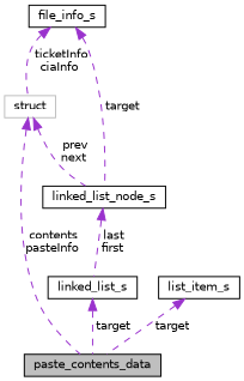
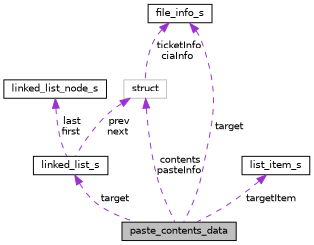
  digraph {
    node [color=black fillcolor=white fontname=Helvetica fontsize=10 shape=record style=filled]
    edge [color=darkorchid3 dir=back fontname=Helvetica fontsize=10 labelfontname=Helvetica labelfontsize=10 style=dashed]
    n1 [fillcolor=grey75 fontcolor=black height=0.2 label=paste_contents_data width=0.4]
    n2 [color=grey75 height=0.2 label=struct width=0.4]
    n3 [height=0.2 label=linked_list_node_s width=0.4]
    n4 [height=0.2 label=file_info_s width=0.4]
    n5 [height=0.2 label=linked_list_s width=0.4]
    n6 [height=0.2 label=list_item_s width=0.4]
    n2 -> n1 [label=" contents\npasteInfo"]
-   n2 -> n3 [label=" prev\nnext"]
+   n2 -> n5 [label=" prev\nnext"]
    n3 -> n5 [label=" last\nfirst"]
-   n4 -> n3 [label=" target"]
+   n4 -> n1 [label=" target"]
    n4 -> n2 [label=" ticketInfo\nciaInfo"]
    n5 -> n1 [label=" target"]
-   n6 -> n1 [label=" target"]
+   n6 -> n1 [label=" targetItem"]
  }
